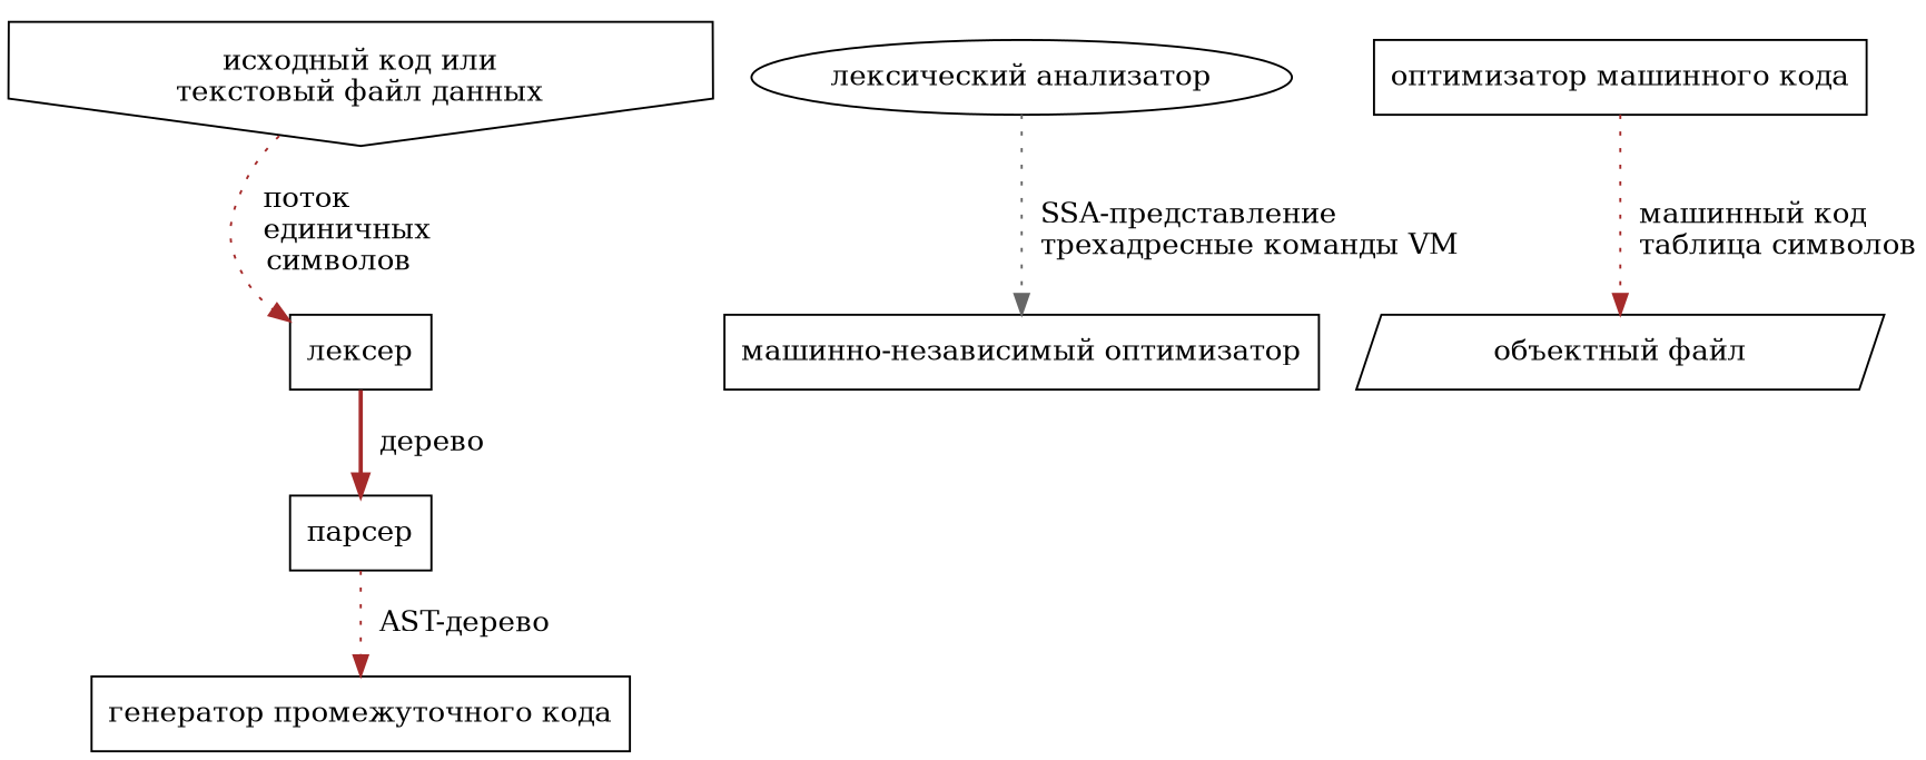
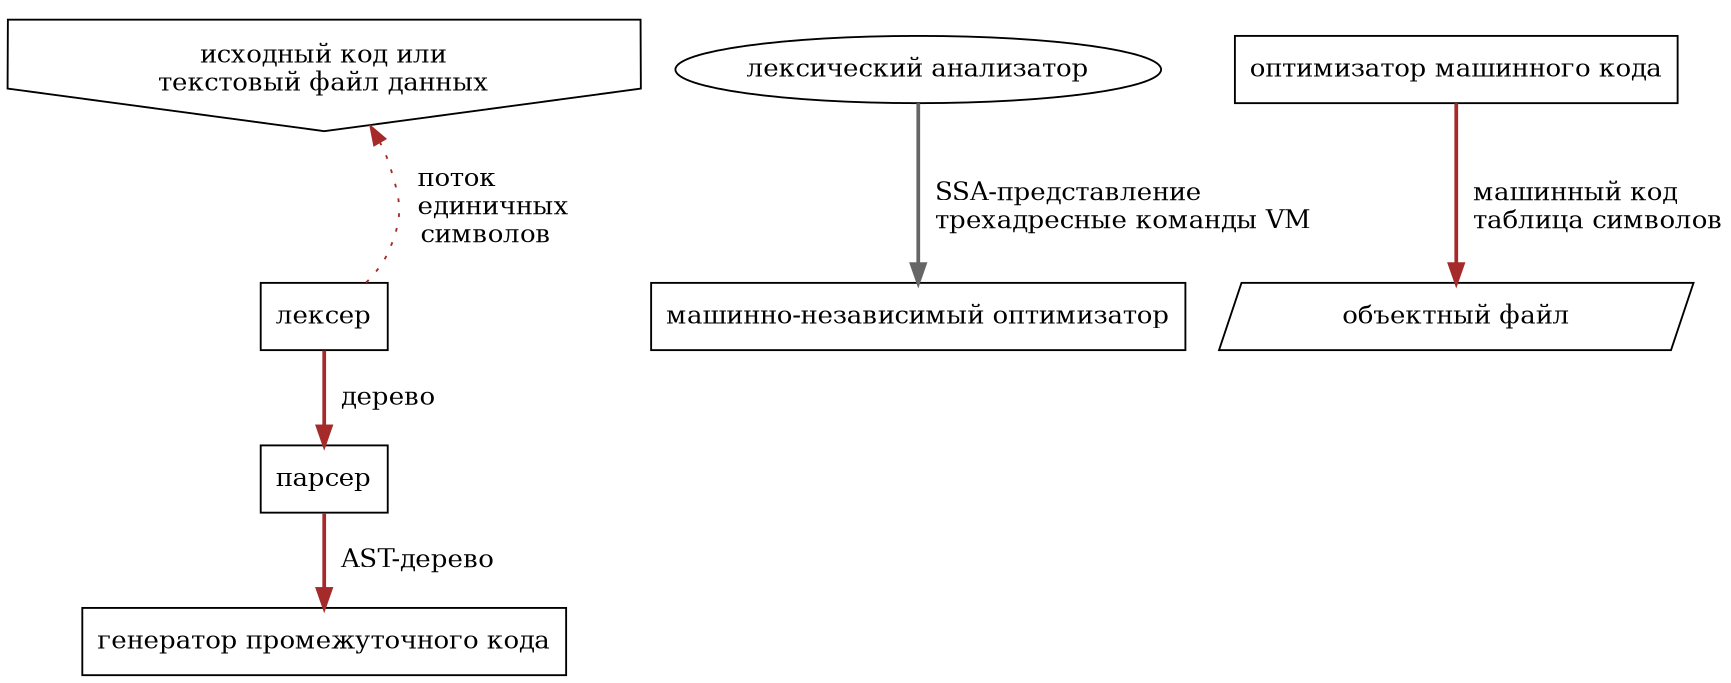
  digraph {
    node [shape=box]
    edge [color=brown style=dotted]
    "исходный код или\nтекстовый файл данных" [shape=invhouse]
    "лексер"
    "парсер"
    "генератор промежуточного кода"
    "машинно-независимый оптимизатор"
    "оптимизатор машинного кода"
    "объектный файл" [shape=polygon sides=4 skew=.1]
    "лексический анализатор" [shape=""]
    subgraph sub_1 {
      color=blue
      label="лексический анализатор"
      shape=box
      style=filled
      "исходный код или\nтекстовый файл данных"
      "лексер"
      "парсер"
      "генератор промежуточного кода"
    }
    subgraph sub_2 {
      "машинно-независимый оптимизатор"
      "оптимизатор машинного кода"
      "объектный файл"
      "лексический анализатор"
    }
-   "исходный код или\nтекстовый файл данных" -> "лексер" [label="  поток\l  единичных\lсимволов"]
+   "лексер" -> "исходный код или\nтекстовый файл данных" [label="  поток\l  единичных\lсимволов"]
    "лексер" -> "парсер" [label="  дерево" style=bold]
-   "парсер" -> "генератор промежуточного кода" [label="  AST-дерево"]
-   "оптимизатор машинного кода" -> "объектный файл" [label="  машинный код\l  таблица символов"]
-   "лексический анализатор" -> "машинно-независимый оптимизатор" [color=gray40 label="  SSA-представление\l  трехадресные команды VM"]
+   "парсер" -> "генератор промежуточного кода" [label="  AST-дерево" style=bold]
+   "оптимизатор машинного кода" -> "объектный файл" [label="  машинный код\l  таблица символов" style=bold]
+   "лексический анализатор" -> "машинно-независимый оптимизатор" [color=gray40 label="  SSA-представление\l  трехадресные команды VM" style=bold]
  }
